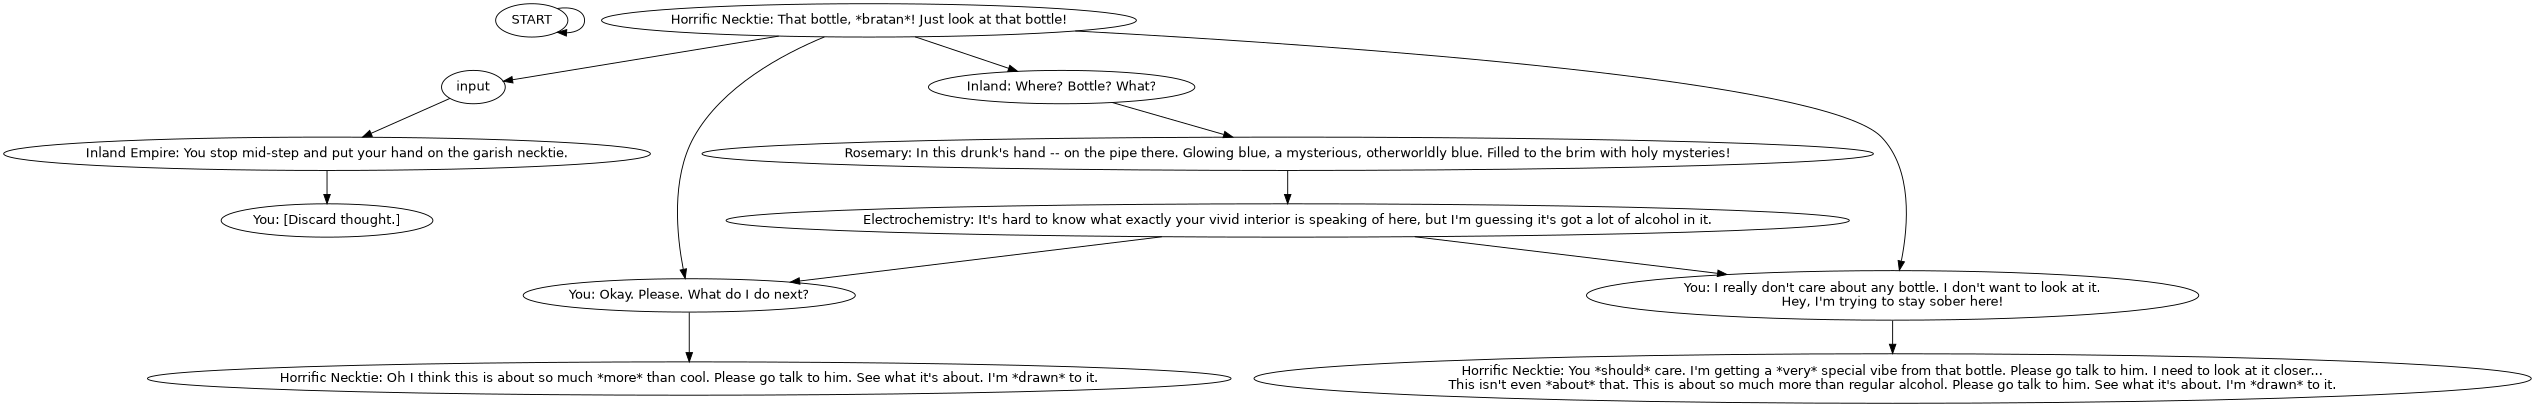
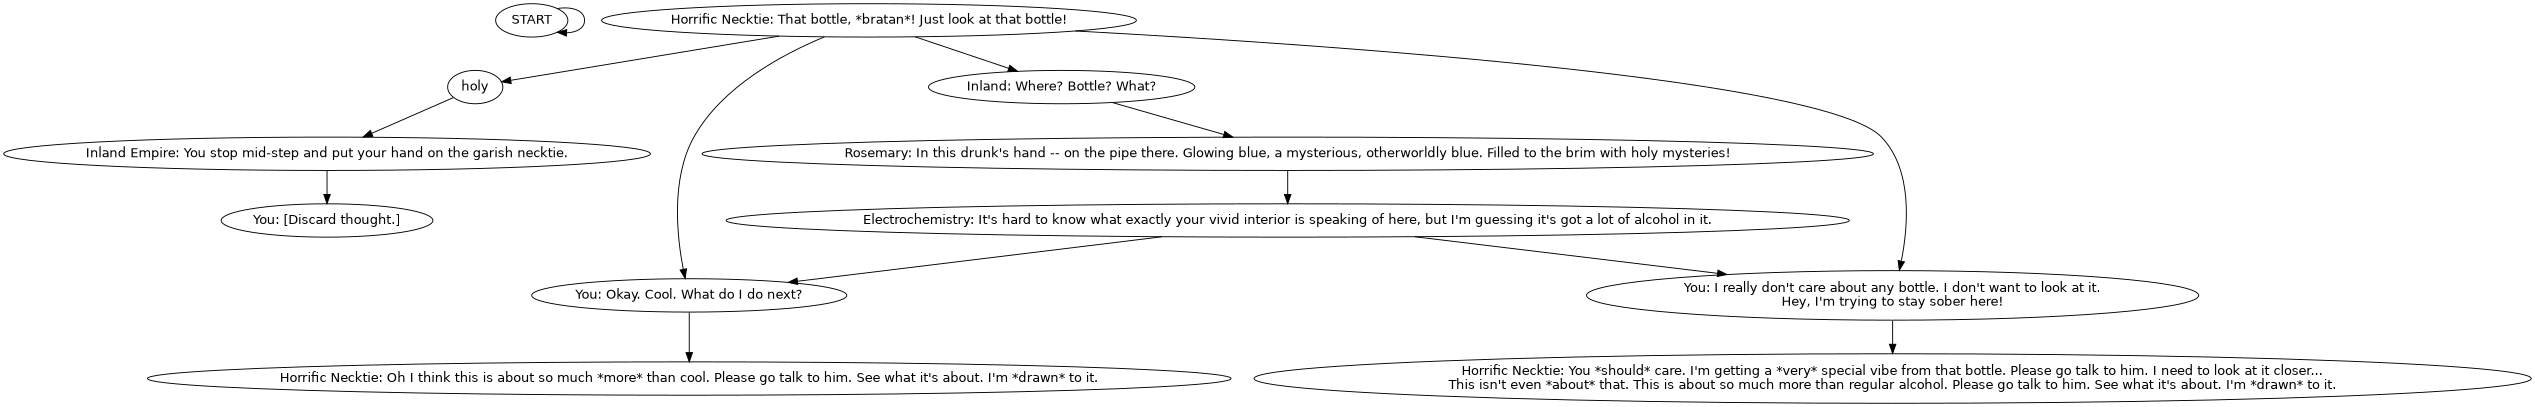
  digraph {
    fontname="DejaVu Sans"
    node [fontname="DejaVu Sans"]
    edge [fontname="DejaVu Sans"]
    n1 [label=START]
-   n2 [label=input]
+   n2 [label=holy]
    n3 [label="Inland Empire: You stop mid-step and put your hand on the garish necktie."]
    n4 [label="You: [Discard thought.]"]
    n5 [label="Horrific Necktie: That bottle, *bratan*! Just look at that bottle!"]
-   n6 [label="You: Okay. Please. What do I do next?"]
+   n6 [label="You: Okay. Cool. What do I do next?"]
    n7 [label="Inland: Where? Bottle? What?"]
    n8 [label="You: I really don't care about any bottle. I don't want to look at it.\nHey, I'm trying to stay sober here!"]
    n9 [label="Horrific Necktie: Oh I think this is about so much *more* than cool. Please go talk to him. See what it's about. I'm *drawn* to it."]
    n10 [label="Rosemary: In this drunk's hand -- on the pipe there. Glowing blue, a mysterious, otherworldly blue. Filled to the brim with holy mysteries!"]
    n11 [label="Horrific Necktie: You *should* care. I'm getting a *very* special vibe from that bottle. Please go talk to him. I need to look at it closer...\nThis isn't even *about* that. This is about so much more than regular alcohol. Please go talk to him. See what it's about. I'm *drawn* to it."]
    n12 [label="Electrochemistry: It's hard to know what exactly your vivid interior is speaking of here, but I'm guessing it's got a lot of alcohol in it."]
    n1 -> n1
    n2 -> n3
    n3 -> n4
    n5 -> n2
    n5 -> n6
    n5 -> n7
    n5 -> n8
    n6 -> n9
    n7 -> n10
    n8 -> n11
    n10 -> n12
    n12 -> n6
    n12 -> n8
  }
